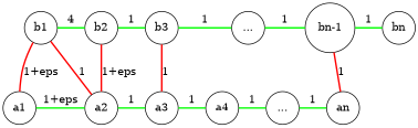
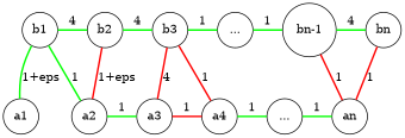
  graph {
    node [fixedsize=true]
    edge [color=green style=bold]
    n1 [height=0.6 label=b1 width=0.6]
    n2 [height=0.6 label=b2 width=0.6]
    n3 [height=0.6 label=b3 width=0.6]
    n4 [height=0.6 label="..." width=0.6]
    n5 [height=0.9 label="bn-1" width=0.9]
    n6 [height=0.6 label=bn width=0.6]
    n7 [height=0.6 label=a1 width=0.6]
    n8 [height=0.6 label=a2 width=0.6]
    n9 [height=0.6 label=a3 width=0.6]
    n10 [height=0.6 label=a4 width=0.6]
    n11 [height=0.6 label="..." width=0.6]
    n12 [height=0.6 label=an width=0.6]
    subgraph sub_1 {
      rank=same
      n1
      n2
      n3
      n4
      n5
      n6
    }
    subgraph sub_2 {
      rank=same
      n7
      n8
      n9
      n10
      n11
      n12
    }
    n1 -- n2 [label=4]
-   n1 -- n7 [color=red label="1+eps"]
-   n1 -- n8 [color=red label=1]
-   n2 -- n3 [label=1]
+   n1 -- n7 [label="1+eps"]
+   n1 -- n8 [label=1]
+   n2 -- n3 [label=4]
    n2 -- n8 [color=red label="1+eps"]
    n3 -- n4 [label=1]
-   n3 -- n9 [color=red label=1]
+   n3 -- n9 [color=red label=4]
+   n3 -- n10 [color=red label=1]
    n4 -- n5 [label=1]
-   n5 -- n6 [label=1]
+   n5 -- n6 [label=4]
    n5 -- n12 [color=red label=1]
-   n7 -- n8 [label="1+eps"]
+   n6 -- n12 [color=red label=1]
    n8 -- n9 [label=1]
-   n9 -- n10 [label=1]
+   n9 -- n10 [color=red label=1]
    n10 -- n11 [label=1]
    n11 -- n12 [label=1]
  }
